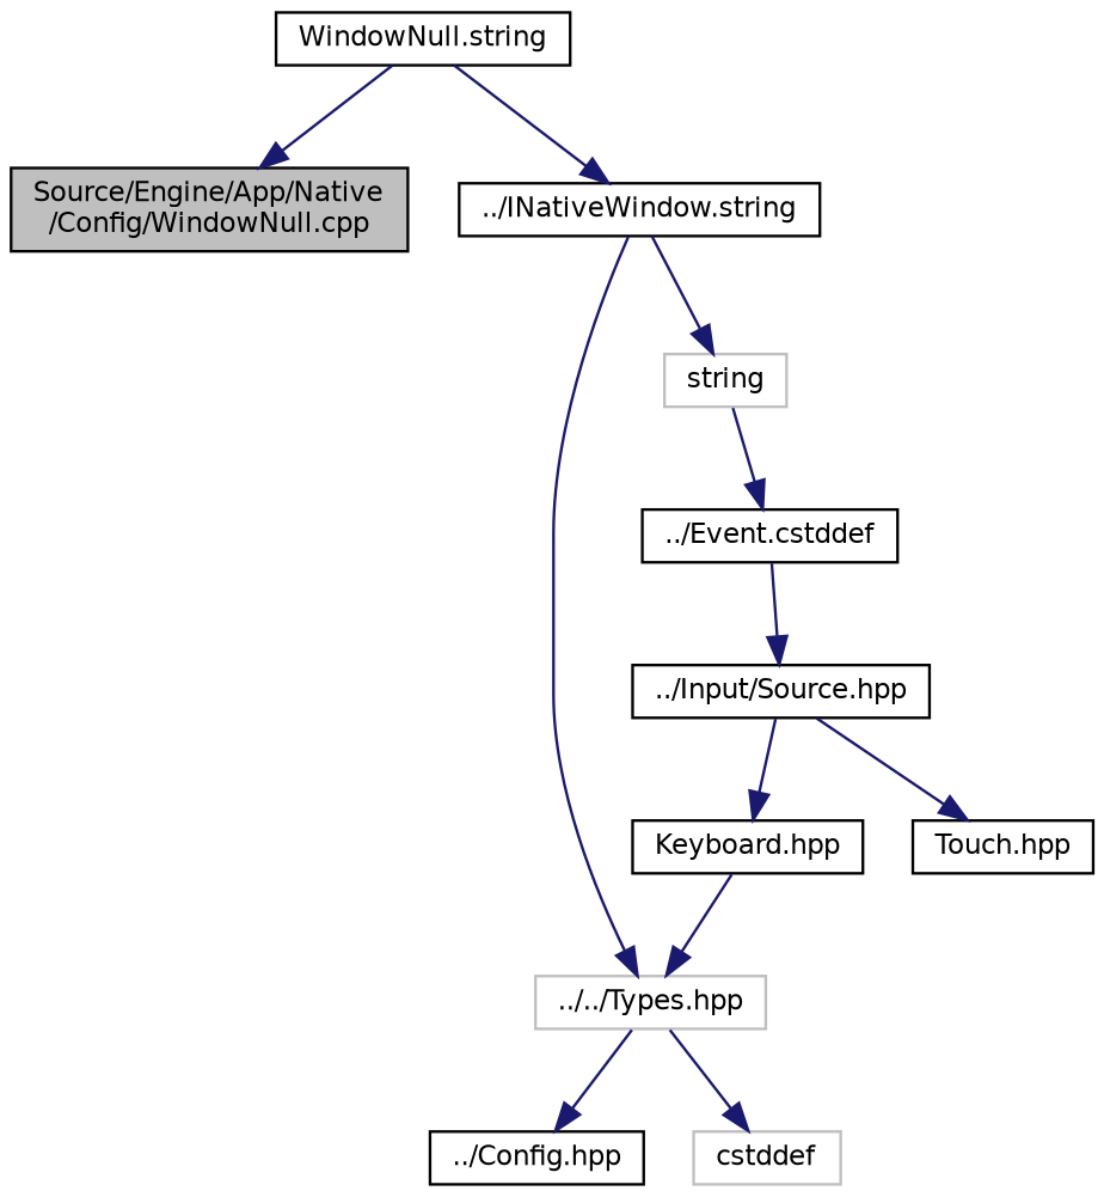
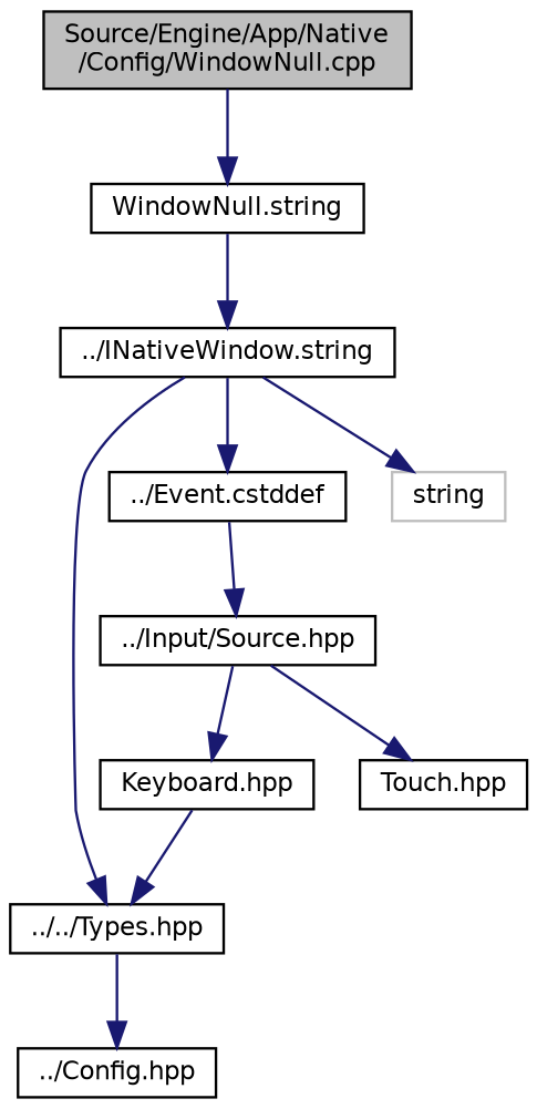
  digraph {
    node [color=black fillcolor=white fontname=Helvetica fontsize=10 shape=record style=filled]
    edge [color=midnightblue fontname=Helvetica fontsize=10 labelfontname=Helvetica labelfontsize=10 style=solid]
    n1 [fillcolor=grey75 fontcolor=black height=0.2 label="Source/Engine/App/Native\l/Config/WindowNull.cpp" width=0.4]
    n2 [height=0.2 label="WindowNull.string" width=0.4]
    n3 [height=0.2 label="../INativeWindow.string" width=0.4]
-   n4 [color=grey75 height=0.2 label="../../Types.hpp" width=0.4]
+   n4 [height=0.2 label="../../Types.hpp" width=0.4]
    n5 [height=0.2 label="../Event.cstddef" width=0.4]
    n6 [color=grey75 height=0.2 label=string width=0.4]
    n7 [height=0.2 label="../Config.hpp" width=0.4]
-   n8 [color=grey75 height=0.2 label=cstddef width=0.4]
    n9 [height=0.2 label="../Input/Source.hpp" width=0.4]
    n10 [height=0.2 label="Keyboard.hpp" width=0.4]
    n11 [height=0.2 label="Touch.hpp" width=0.4]
-   n2 -> n1
+   n1 -> n2
    n2 -> n3
    n3 -> n4
-   n6 -> n5
+   n3 -> n5
    n3 -> n6
    n4 -> n7
-   n4 -> n8
    n5 -> n9
    n9 -> n10
    n9 -> n11
    n10 -> n4
  }
